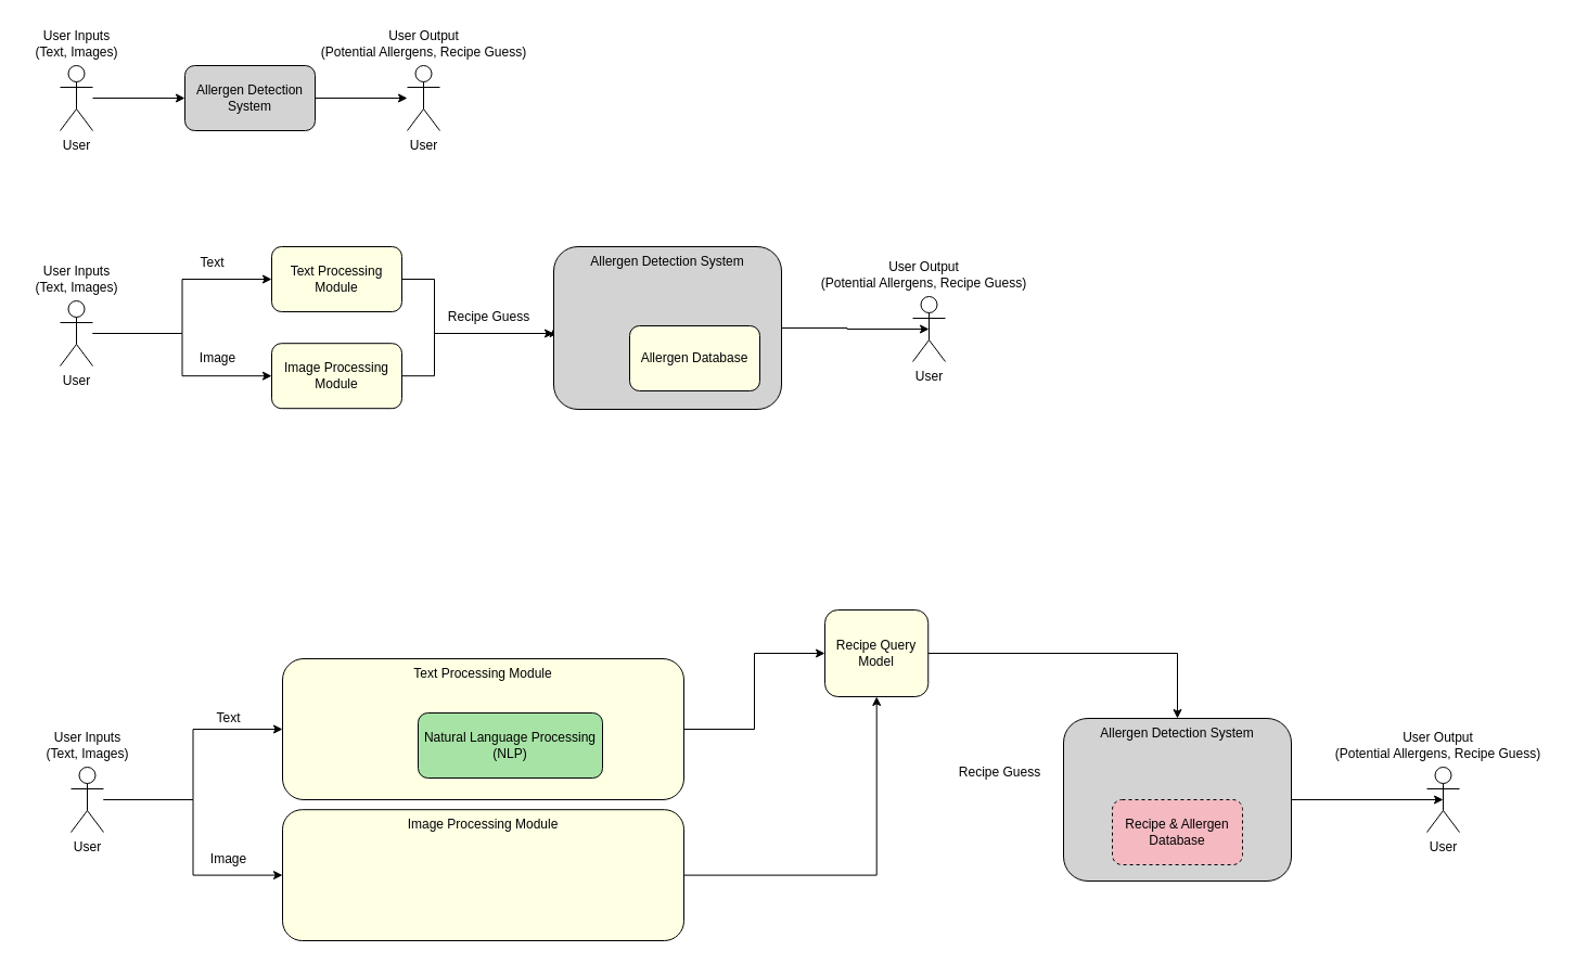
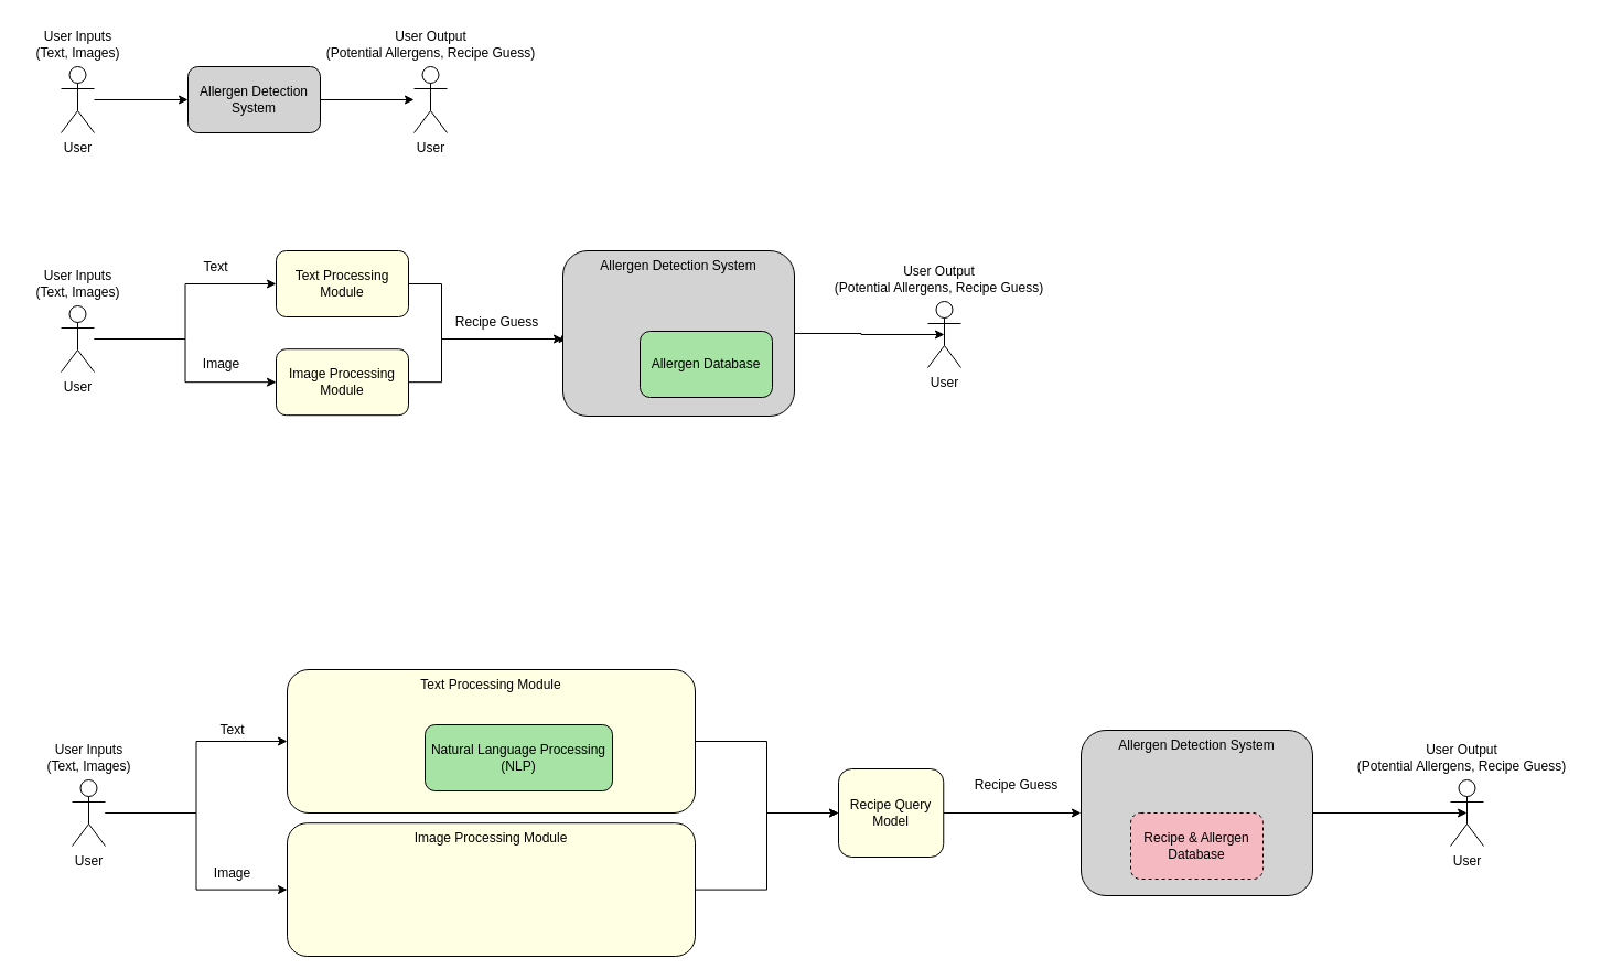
  <mxCell id="0" />
  <mxCell id="1" parent="0" />
  <mxCell id="2" value="&lt;div&gt;User Inputs&lt;/div&gt;&lt;div&gt;(Text, Images)&lt;br&gt;&lt;/div&gt;" style="text;html=1;align=center;verticalAlign=middle;resizable=0;points=[];autosize=1;strokeColor=none;fillColor=none;" parent="1" vertex="1"><mxGeometry x="20" y="20" width="100" height="40" as="geometry" /></mxCell>
  <mxCell id="3" style="edgeStyle=orthogonalEdgeStyle;rounded=0;orthogonalLoop=1;jettySize=auto;html=1;entryX=0;entryY=0.5;entryDx=0;entryDy=0;" parent="1" source="4" target="6" edge="1"><mxGeometry relative="1" as="geometry" /></mxCell>
  <mxCell id="4" value="User" style="shape=umlActor;verticalLabelPosition=bottom;verticalAlign=top;html=1;outlineConnect=0;" parent="1" vertex="1"><mxGeometry x="55" y="60" width="30" height="60" as="geometry" /></mxCell>
  <mxCell id="5" style="edgeStyle=orthogonalEdgeStyle;rounded=0;orthogonalLoop=1;jettySize=auto;html=1;" parent="1" source="6" target="7" edge="1"><mxGeometry relative="1" as="geometry" /></mxCell>
  <mxCell id="6" value="Allergen Detection System" style="rounded=1;whiteSpace=wrap;html=1;fillColor=#D3D3D3;" parent="1" vertex="1"><mxGeometry x="170" y="60" width="120" height="60" as="geometry" /></mxCell>
  <mxCell id="7" value="User" style="shape=umlActor;verticalLabelPosition=bottom;verticalAlign=top;html=1;outlineConnect=0;" parent="1" vertex="1"><mxGeometry x="375" y="60" width="30" height="60" as="geometry" /></mxCell>
  <mxCell id="8" value="&lt;div&gt;User Inputs&lt;/div&gt;&lt;div&gt;(Text, Images)&lt;br&gt;&lt;/div&gt;" style="text;html=1;align=center;verticalAlign=middle;resizable=0;points=[];autosize=1;strokeColor=none;fillColor=none;" parent="1" vertex="1"><mxGeometry x="20" y="237" width="100" height="40" as="geometry" /></mxCell>
  <mxCell id="9" style="edgeStyle=orthogonalEdgeStyle;rounded=0;orthogonalLoop=1;jettySize=auto;html=1;entryX=0;entryY=0.5;entryDx=0;entryDy=0;" edge="1" parent="1" source="11" target="16"><mxGeometry relative="1" as="geometry" /></mxCell>
  <mxCell id="10" style="edgeStyle=orthogonalEdgeStyle;rounded=0;orthogonalLoop=1;jettySize=auto;html=1;" edge="1" parent="1" source="11" target="18"><mxGeometry relative="1" as="geometry" /></mxCell>
  <mxCell id="11" value="User" style="shape=umlActor;verticalLabelPosition=bottom;verticalAlign=top;html=1;outlineConnect=0;" parent="1" vertex="1"><mxGeometry x="55" y="277" width="30" height="60" as="geometry" /></mxCell>
  <mxCell id="12" value="User" style="shape=umlActor;verticalLabelPosition=bottom;verticalAlign=top;html=1;outlineConnect=0;" parent="1" vertex="1"><mxGeometry x="841" y="273" width="30" height="60" as="geometry" /></mxCell>
  <mxCell id="13" value="&lt;div&gt;User Output&lt;/div&gt;&lt;div&gt;(Potential Allergens, Recipe Guess)&lt;br&gt;&lt;/div&gt;" style="text;html=1;align=center;verticalAlign=middle;resizable=0;points=[];autosize=1;strokeColor=none;fillColor=none;" vertex="1" parent="1"><mxGeometry x="285" y="20" width="210" height="40" as="geometry" /></mxCell>
  <mxCell id="14" value="&lt;div&gt;User Output&lt;/div&gt;&lt;div&gt;(Potential Allergens, Recipe Guess)&lt;br&gt;&lt;/div&gt;" style="text;html=1;align=center;verticalAlign=middle;resizable=0;points=[];autosize=1;strokeColor=none;fillColor=none;" vertex="1" parent="1"><mxGeometry x="746" y="233" width="210" height="40" as="geometry" /></mxCell>
  <mxCell id="15" style="edgeStyle=orthogonalEdgeStyle;rounded=0;orthogonalLoop=1;jettySize=auto;html=1;entryX=0;entryY=0.5;entryDx=0;entryDy=0;" edge="1" parent="1" source="16" target="21"><mxGeometry relative="1" as="geometry"><Array as="points"><mxPoint x="400" y="257" /><mxPoint x="400" y="307" /></Array></mxGeometry></mxCell>
  <mxCell id="16" value="Text Processing Module" style="rounded=1;whiteSpace=wrap;html=1;fillColor=#FFFFE3;" vertex="1" parent="1"><mxGeometry x="250" y="227" width="120" height="60" as="geometry" /></mxCell>
  <mxCell id="17" style="edgeStyle=orthogonalEdgeStyle;rounded=0;orthogonalLoop=1;jettySize=auto;html=1;" edge="1" parent="1" source="18" target="21"><mxGeometry relative="1" as="geometry"><Array as="points"><mxPoint x="400" y="346" /><mxPoint x="400" y="307" /></Array></mxGeometry></mxCell>
  <mxCell id="18" value="Image Processing Module" style="rounded=1;whiteSpace=wrap;html=1;fillColor=#FFFFE3;" vertex="1" parent="1"><mxGeometry x="250" y="316.2" width="120" height="60" as="geometry" /></mxCell>
  <mxCell id="19" value="&lt;div&gt;Text&lt;/div&gt;" style="text;html=1;align=center;verticalAlign=middle;resizable=0;points=[];autosize=1;strokeColor=none;fillColor=none;" vertex="1" parent="1"><mxGeometry x="170" y="227" width="50" height="30" as="geometry" /></mxCell>
  <mxCell id="20" value="Image" style="text;html=1;align=center;verticalAlign=middle;resizable=0;points=[];autosize=1;strokeColor=none;fillColor=none;" vertex="1" parent="1"><mxGeometry x="170" y="315" width="60" height="30" as="geometry" /></mxCell>
  <mxCell id="21" value="Allergen Detection System" style="rounded=1;whiteSpace=wrap;html=1;fillColor=#D3D3D3;verticalAlign=top;" vertex="1" parent="1"><mxGeometry x="510" y="227" width="210" height="150" as="geometry" /></mxCell>
  <mxCell id="22" value="Recipe Guess" style="text;html=1;align=center;verticalAlign=middle;resizable=0;points=[];autosize=1;strokeColor=none;fillColor=none;" vertex="1" parent="1"><mxGeometry x="400" y="277" width="100" height="30" as="geometry" /></mxCell>
- <mxCell id="23" value="Allergen Database" style="rounded=1;whiteSpace=wrap;html=1;fillColor=#ffffe3;" vertex="1" parent="1"><mxGeometry x="580" y="300" width="120" height="60" as="geometry" /></mxCell>
+ <mxCell id="23" value="Allergen Database" style="rounded=1;whiteSpace=wrap;html=1;fillColor=#a8e3a6;" vertex="1" parent="1"><mxGeometry x="580" y="300" width="120" height="60" as="geometry" /></mxCell>
  <mxCell id="24" style="edgeStyle=orthogonalEdgeStyle;rounded=0;orthogonalLoop=1;jettySize=auto;html=1;entryX=0.5;entryY=0.5;entryDx=0;entryDy=0;entryPerimeter=0;" edge="1" parent="1" source="21" target="12"><mxGeometry relative="1" as="geometry" /></mxCell>
  <mxCell id="25" value="&lt;div&gt;User Inputs&lt;/div&gt;&lt;div&gt;(Text, Images)&lt;br&gt;&lt;/div&gt;" style="text;html=1;align=center;verticalAlign=middle;resizable=0;points=[];autosize=1;strokeColor=none;fillColor=none;" vertex="1" parent="1"><mxGeometry x="30" y="667" width="100" height="40" as="geometry" /></mxCell>
  <mxCell id="26" style="edgeStyle=orthogonalEdgeStyle;rounded=0;orthogonalLoop=1;jettySize=auto;html=1;entryX=0;entryY=0.5;entryDx=0;entryDy=0;" edge="1" parent="1" source="28" target="32"><mxGeometry relative="1" as="geometry" /></mxCell>
  <mxCell id="27" style="edgeStyle=orthogonalEdgeStyle;rounded=0;orthogonalLoop=1;jettySize=auto;html=1;" edge="1" parent="1" source="28" target="34"><mxGeometry relative="1" as="geometry" /></mxCell>
  <mxCell id="28" value="User" style="shape=umlActor;verticalLabelPosition=bottom;verticalAlign=top;html=1;outlineConnect=0;" vertex="1" parent="1"><mxGeometry x="65" y="707" width="30" height="60" as="geometry" /></mxCell>
  <mxCell id="29" value="User" style="shape=umlActor;verticalLabelPosition=bottom;verticalAlign=top;html=1;outlineConnect=0;" vertex="1" parent="1"><mxGeometry x="1315" y="707" width="30" height="60" as="geometry" /></mxCell>
  <mxCell id="30" value="&lt;div&gt;User Output&lt;/div&gt;&lt;div&gt;(Potential Allergens, Recipe Guess)&lt;br&gt;&lt;/div&gt;" style="text;html=1;align=center;verticalAlign=middle;resizable=0;points=[];autosize=1;strokeColor=none;fillColor=none;" vertex="1" parent="1"><mxGeometry x="1220" y="667" width="210" height="40" as="geometry" /></mxCell>
  <mxCell id="31" style="edgeStyle=orthogonalEdgeStyle;rounded=0;orthogonalLoop=1;jettySize=auto;html=1;" edge="1" parent="1" source="32" target="43"><mxGeometry relative="1" as="geometry" /></mxCell>
  <mxCell id="32" value="Text Processing Module" style="rounded=1;whiteSpace=wrap;html=1;fillColor=#FFFFE3;verticalAlign=top;" vertex="1" parent="1"><mxGeometry x="260" y="607" width="370" height="130" as="geometry" /></mxCell>
  <mxCell id="33" style="edgeStyle=orthogonalEdgeStyle;rounded=0;orthogonalLoop=1;jettySize=auto;html=1;" edge="1" parent="1" source="34" target="43"><mxGeometry relative="1" as="geometry" /></mxCell>
  <mxCell id="34" value="Image Processing Module" style="rounded=1;whiteSpace=wrap;html=1;fillColor=#FFFFE3;verticalAlign=top;" vertex="1" parent="1"><mxGeometry x="260" y="746.2" width="370" height="120.8" as="geometry" /></mxCell>
  <mxCell id="35" value="&lt;div&gt;Text&lt;/div&gt;" style="text;html=1;align=center;verticalAlign=middle;resizable=0;points=[];autosize=1;strokeColor=none;fillColor=none;" vertex="1" parent="1"><mxGeometry x="185" y="647" width="50" height="30" as="geometry" /></mxCell>
  <mxCell id="36" value="Image" style="text;html=1;align=center;verticalAlign=middle;resizable=0;points=[];autosize=1;strokeColor=none;fillColor=none;" vertex="1" parent="1"><mxGeometry x="180" y="777" width="60" height="30" as="geometry" /></mxCell>
  <mxCell id="37" value="Allergen Detection System" style="rounded=1;whiteSpace=wrap;html=1;fillColor=#D3D3D3;verticalAlign=top;" vertex="1" parent="1"><mxGeometry x="980" y="662" width="210" height="150" as="geometry" /></mxCell>
  <mxCell id="38" value="Recipe Guess" style="text;html=1;align=center;verticalAlign=middle;resizable=0;points=[];autosize=1;strokeColor=none;fillColor=none;" vertex="1" parent="1"><mxGeometry x="871" y="697" width="100" height="30" as="geometry" /></mxCell>
  <mxCell id="39" value="Recipe &amp;amp; Allergen Database" style="rounded=1;whiteSpace=wrap;html=1;fillColor=#F4B9C1;dashed=1;" vertex="1" parent="1"><mxGeometry x="1025" y="737" width="120" height="60" as="geometry" /></mxCell>
  <mxCell id="40" style="edgeStyle=orthogonalEdgeStyle;rounded=0;orthogonalLoop=1;jettySize=auto;html=1;entryX=0.5;entryY=0.5;entryDx=0;entryDy=0;entryPerimeter=0;" edge="1" parent="1" source="37" target="29"><mxGeometry relative="1" as="geometry" /></mxCell>
  <mxCell id="41" value="Natural Language Processing (NLP)" style="rounded=1;whiteSpace=wrap;html=1;fillColor=#A8E3A6;" vertex="1" parent="1"><mxGeometry x="385" y="657" width="170" height="60" as="geometry" /></mxCell>
  <mxCell id="42" style="edgeStyle=orthogonalEdgeStyle;rounded=0;orthogonalLoop=1;jettySize=auto;html=1;" edge="1" parent="1" source="43" target="37"><mxGeometry relative="1" as="geometry" /></mxCell>
- <mxCell id="43" value="Recipe Query Model" style="rounded=1;whiteSpace=wrap;html=1;fillColor=#FFFFE3;verticalAlign=middle;" vertex="1" parent="1"><mxGeometry x="760" y="562" width="95.26" height="80" as="geometry" /></mxCell>
+ <mxCell id="43" value="Recipe Query Model" style="rounded=1;whiteSpace=wrap;html=1;fillColor=#FFFFE3;verticalAlign=middle;" vertex="1" parent="1"><mxGeometry x="760" y="697" width="95.26" height="80" as="geometry" /></mxCell>
